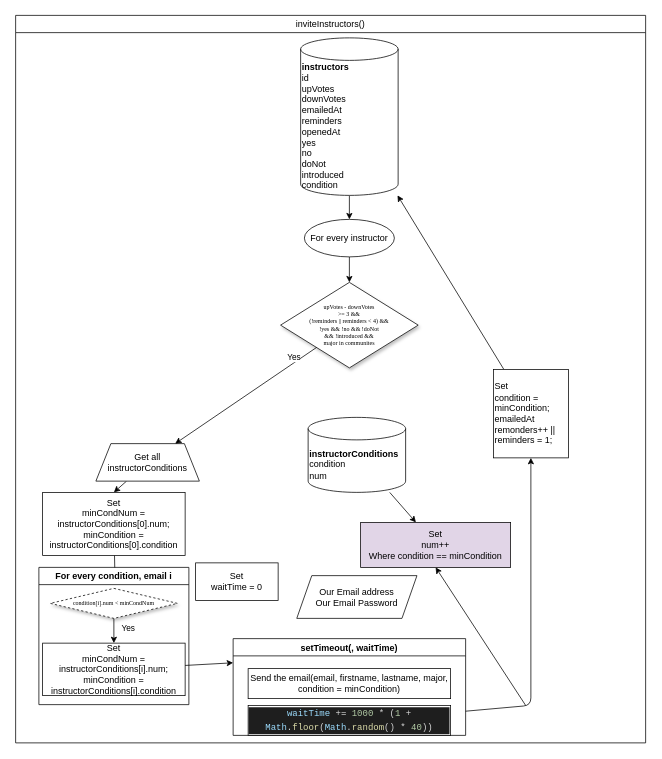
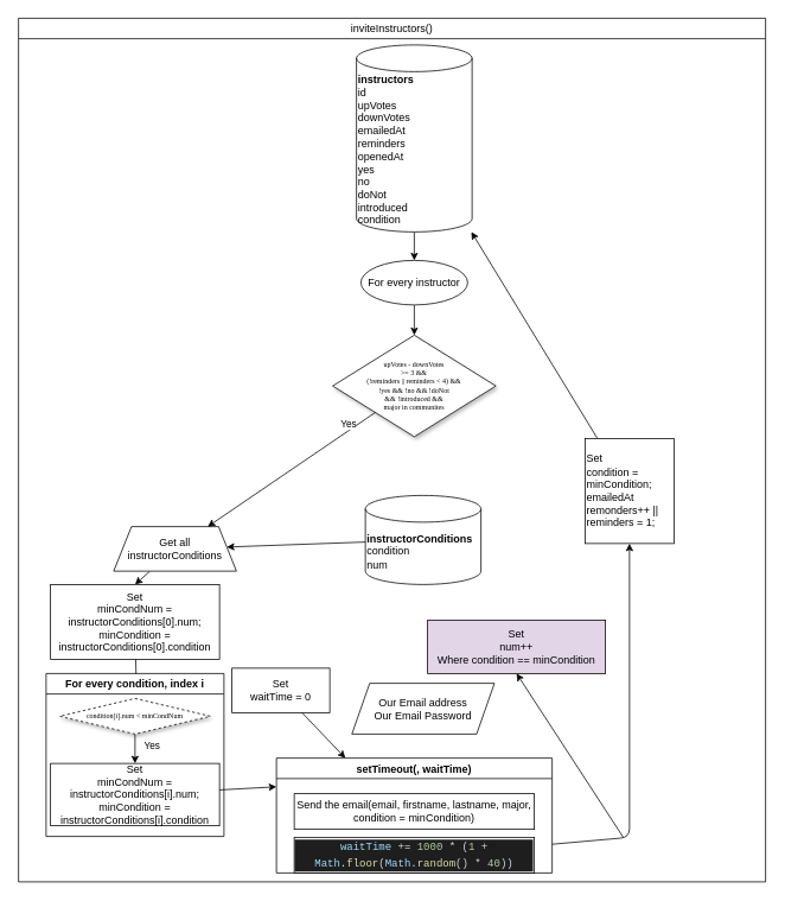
  <mxCell id="0" />
  <mxCell id="1" parent="0" />
  <mxCell id="2" style="edgeStyle=none;html=1;entryX=0.5;entryY=0;entryDx=0;entryDy=0;" edge="1" parent="1" source="3" target="5"><mxGeometry relative="1" as="geometry" /></mxCell>
  <mxCell id="3" value="&lt;span&gt;&lt;b&gt;instructors&lt;br&gt;&lt;/b&gt;id&lt;br&gt;upVotes&lt;br&gt;downVotes&lt;br&gt;emailedAt&lt;br&gt;reminders&lt;br&gt;openedAt&lt;br&gt;yes&lt;br&gt;no&lt;br&gt;doNot&lt;br&gt;introduced&lt;br&gt;condition&lt;br&gt;&lt;/span&gt;" style="shape=cylinder3;whiteSpace=wrap;html=1;boundedLbl=1;backgroundOutline=1;size=15;align=left;" parent="1" vertex="1"><mxGeometry x="400" y="50" width="130" height="210" as="geometry" /></mxCell>
  <mxCell id="4" style="edgeStyle=none;html=1;entryX=0.5;entryY=0;entryDx=0;entryDy=0;" edge="1" parent="1" source="5" target="19"><mxGeometry relative="1" as="geometry" /></mxCell>
  <mxCell id="5" value="For every instructor" style="ellipse;whiteSpace=wrap;html=1;" parent="1" vertex="1"><mxGeometry x="405" y="292" width="120" height="50" as="geometry" /></mxCell>
  <mxCell id="6" value="inviteInstructors()" style="swimlane;fontStyle=0" vertex="1" parent="1"><mxGeometry y="20" width="840" height="970" as="geometry" x="20" /></mxCell>
- <mxCell id="7" style="edgeStyle=none;html=1;" edge="1" parent="6" source="8" target="18"><mxGeometry relative="1" as="geometry" /></mxCell>
+ <mxCell id="7" style="edgeStyle=none;html=1;" edge="1" parent="6" source="8" target="11"><mxGeometry relative="1" as="geometry" /></mxCell>
  <mxCell id="8" value="&lt;span&gt;&lt;b&gt;instructorConditions&lt;/b&gt;&lt;br&gt;condition&lt;br&gt;num&lt;br&gt;&lt;/span&gt;" style="shape=cylinder3;whiteSpace=wrap;html=1;boundedLbl=1;backgroundOutline=1;size=15;align=left;" vertex="1" parent="6"><mxGeometry x="390" y="536" width="130" height="100" as="geometry" /></mxCell>
  <mxCell id="9" value="Send the email&lt;span&gt;(email, firstname, lastname, major, condition = minCondition)&lt;/span&gt;" style="rounded=0;whiteSpace=wrap;html=1;" vertex="1" parent="6"><mxGeometry x="310" y="871" width="270" height="40" as="geometry" /></mxCell>
  <mxCell id="10" style="edgeStyle=none;html=1;entryX=0.5;entryY=0;entryDx=0;entryDy=0;" edge="1" parent="6" source="11" target="13"><mxGeometry relative="1" as="geometry"><mxPoint x="131" y="646" as="targetPoint" /></mxGeometry></mxCell>
  <mxCell id="11" value="Get all instructorConditions" style="shape=trapezoid;perimeter=trapezoidPerimeter;whiteSpace=wrap;html=1;fixedSize=1;" parent="6" vertex="1"><mxGeometry x="107" y="571" width="138" height="50" as="geometry" /></mxCell>
  <mxCell id="12" style="edgeStyle=none;html=1;entryX=0.508;entryY=0.114;entryDx=0;entryDy=0;entryPerimeter=0;" edge="1" parent="6" source="13" target="17"><mxGeometry relative="1" as="geometry" /></mxCell>
  <mxCell id="13" value="Set&lt;br&gt;minCondNum = instructorConditions[0].num;&lt;br&gt;minCondition = instructorConditions[0].condition" style="rounded=0;whiteSpace=wrap;html=1;" vertex="1" parent="6"><mxGeometry x="36" y="636" width="190" height="84" as="geometry" /></mxCell>
  <mxCell id="14" value="Yes" style="edgeStyle=none;html=1;" edge="1" parent="6" source="15" target="16"><mxGeometry x="-0.212" y="19" relative="1" as="geometry"><mxPoint as="offset" /></mxGeometry></mxCell>
  <mxCell id="15" value="condition[i].num &amp;lt; minCondNum" style="rhombus;whiteSpace=wrap;html=1;rounded=0;shadow=1;labelBackgroundColor=none;strokeWidth=1;fontFamily=Verdana;fontSize=8;align=center;dashed=1;" vertex="1" parent="6"><mxGeometry x="46.25" y="764" width="169.5" height="40" as="geometry" /></mxCell>
  <mxCell id="16" value="Set&lt;br&gt;minCondNum = instructorConditions[i].num;&lt;br&gt;minCondition = instructorConditions[i].condition" style="rounded=0;whiteSpace=wrap;html=1;" vertex="1" parent="6"><mxGeometry x="36" y="837" width="190" height="70" as="geometry" /></mxCell>
- <mxCell id="17" value="For every condition, email i" style="swimlane;" vertex="1" parent="6"><mxGeometry x="31" y="736" width="200" height="183" as="geometry" /></mxCell>
+ <mxCell id="17" value="For every condition, index i" style="swimlane;" vertex="1" parent="6"><mxGeometry x="31" y="736" width="200" height="183" as="geometry" /></mxCell>
  <mxCell id="18" value="Set&lt;br&gt;num++&lt;br&gt;Where condition == minCondition" style="rounded=0;whiteSpace=wrap;html=1;fillColor=#e1d5e7;" vertex="1" parent="6"><mxGeometry x="460" y="676" width="200" height="60" as="geometry" /></mxCell>
  <mxCell id="19" value="upVotes - downVotes&lt;br&gt;&amp;gt;= 3 &amp;amp;&amp;amp;&lt;br&gt;(!reminders || reminders &amp;lt; 4) &amp;amp;&amp;amp;&lt;br&gt;!yes &amp;amp;&amp;amp; !no &amp;amp;&amp;amp; !doNot&lt;br&gt;&amp;amp;&amp;amp; !introduced &amp;amp;&amp;amp;&lt;br&gt;major in communites" style="rhombus;whiteSpace=wrap;html=1;rounded=0;shadow=1;labelBackgroundColor=none;strokeWidth=1;fontFamily=Verdana;fontSize=8;align=center;" parent="6" vertex="1"><mxGeometry x="353.25" y="356" width="183.5" height="114" as="geometry" /></mxCell>
  <mxCell id="20" style="edgeStyle=none;html=1;" edge="1" parent="6" source="19" target="11"><mxGeometry relative="1" as="geometry"><mxPoint x="408.908" y="502.805" as="sourcePoint" /></mxGeometry></mxCell>
  <mxCell id="21" value="Yes" style="edgeLabel;html=1;align=center;verticalAlign=middle;resizable=0;points=[];" vertex="1" connectable="0" parent="20"><mxGeometry x="0.001" relative="1" as="geometry"><mxPoint x="64" y="-51" as="offset" /></mxGeometry></mxCell>
  <mxCell id="22" value="Our Email address&lt;br&gt;Our Email Password" style="shape=parallelogram;perimeter=parallelogramPerimeter;whiteSpace=wrap;html=1;fixedSize=1;align=center;" parent="6" vertex="1"><mxGeometry x="374.87" y="747" width="160.25" height="57" as="geometry" /></mxCell>
  <mxCell id="23" value="Set&lt;br&gt;waitTime = 0" style="rounded=0;whiteSpace=wrap;html=1;" vertex="1" parent="6"><mxGeometry x="240" y="730" width="110" height="50" as="geometry" /></mxCell>
  <mxCell id="24" style="edgeStyle=none;html=1;startArrow=none;exitX=1;exitY=0.75;exitDx=0;exitDy=0;" edge="1" parent="1" source="28" target="26"><mxGeometry relative="1" as="geometry"><mxPoint x="780" y="570" as="targetPoint" /><mxPoint x="750" y="740" as="sourcePoint" /><Array as="points"><mxPoint x="707" y="940" /></Array></mxGeometry></mxCell>
  <mxCell id="25" style="edgeStyle=none;html=1;" edge="1" parent="1" source="26" target="3"><mxGeometry relative="1" as="geometry" /></mxCell>
  <mxCell id="26" value="&lt;span&gt;Set&lt;br&gt;condition = minCondition;&lt;br&gt;&lt;/span&gt;emailedAt&lt;br&gt;remonders++ || reminders = 1;&lt;span&gt;&lt;br&gt;&lt;/span&gt;" style="rounded=0;whiteSpace=wrap;html=1;align=left;" vertex="1" parent="1"><mxGeometry x="657" y="492" width="100" height="118" as="geometry" /></mxCell>
  <mxCell id="27" style="edgeStyle=none;html=1;entryX=0.5;entryY=1;entryDx=0;entryDy=0;" edge="1" parent="1" target="18"><mxGeometry relative="1" as="geometry"><mxPoint x="475" y="930" as="targetPoint" /><mxPoint x="700" y="940" as="sourcePoint" /></mxGeometry></mxCell>
  <mxCell id="28" value="setTimeout(, waitTime)" style="swimlane;" vertex="1" parent="1"><mxGeometry x="310" y="851" width="310" height="129" as="geometry" /></mxCell>
  <mxCell id="29" value="&lt;div style=&quot;color: rgb(212 , 212 , 212) ; background-color: rgb(30 , 30 , 30) ; font-family: &amp;#34;menlo&amp;#34; , &amp;#34;monaco&amp;#34; , &amp;#34;courier new&amp;#34; , monospace ; line-height: 18px&quot;&gt;&lt;span style=&quot;color: #9cdcfe&quot;&gt;waitTime&lt;/span&gt; += &lt;span style=&quot;color: #b5cea8&quot;&gt;1000&lt;/span&gt; * (&lt;span style=&quot;color: #b5cea8&quot;&gt;1&lt;/span&gt; + &lt;span style=&quot;color: #9cdcfe&quot;&gt;Math&lt;/span&gt;.&lt;span style=&quot;color: #dcdcaa&quot;&gt;floor&lt;/span&gt;(&lt;span style=&quot;color: #9cdcfe&quot;&gt;Math&lt;/span&gt;.&lt;span style=&quot;color: #dcdcaa&quot;&gt;random&lt;/span&gt;() * &lt;span style=&quot;color: #b5cea8&quot;&gt;40&lt;/span&gt;))&lt;/div&gt;" style="rounded=0;whiteSpace=wrap;html=1;" vertex="1" parent="28"><mxGeometry x="20" y="89" width="270" height="40" as="geometry" /></mxCell>
  <mxCell id="30" style="edgeStyle=none;html=1;entryX=0;entryY=0.25;entryDx=0;entryDy=0;" edge="1" parent="1" source="16" target="28"><mxGeometry relative="1" as="geometry" /></mxCell>
+ <mxCell id="31" style="edgeStyle=none;html=1;entryX=0.25;entryY=0;entryDx=0;entryDy=0;" edge="1" parent="1" source="23" target="28"><mxGeometry relative="1" as="geometry" /></mxCell>
